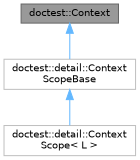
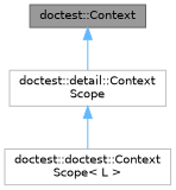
  digraph {
    node [color=grey75 fillcolor=white fontname=Helvetica fontsize=10 shape=box style=filled]
    edge [color=steelblue1 dir=back fontname=Helvetica fontsize=10 labelfontname=Helvetica labelfontsize=10 style=solid]
    n1 [color=gray40 fillcolor=grey60 fontcolor=black height=0.2 label="doctest::Context" width=0.4]
-   n2 [height=0.2 label="doctest::detail::Context\lScopeBase" width=0.4]
-   n3 [height=0.2 label="doctest::detail::Context\lScope\< L \>" width=0.4]
+   n2 [height=0.2 label="doctest::detail::Context\lScope" width=0.4]
+   n3 [height=0.2 label="doctest::doctest::Context\lScope\< L \>" width=0.4]
    n1 -> n2
    n2 -> n3
  }
